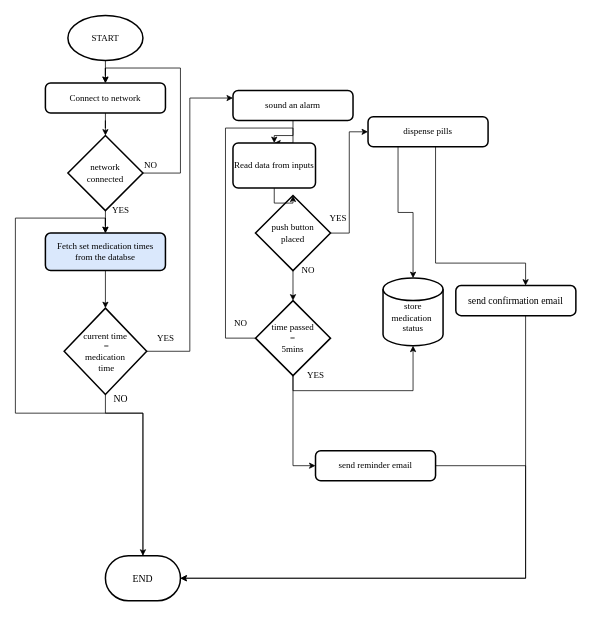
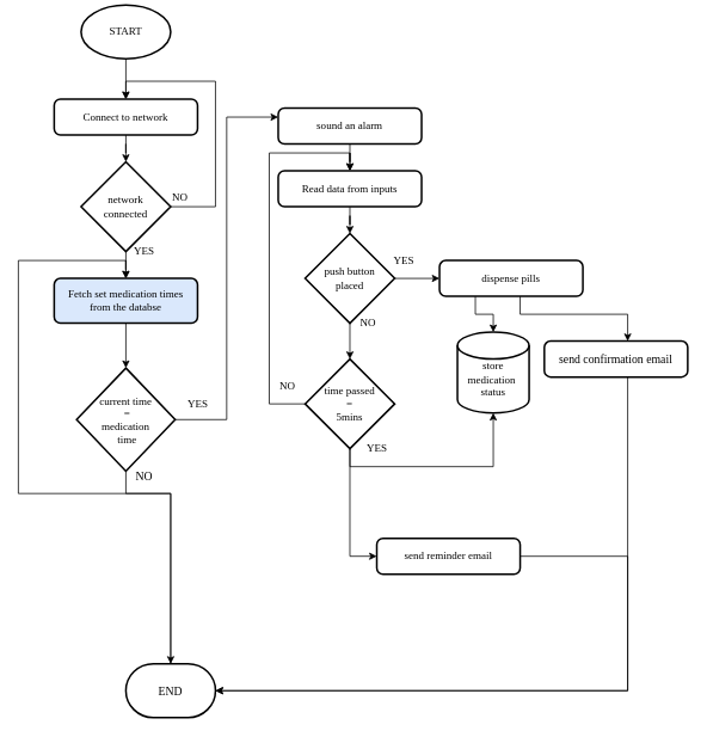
  <mxCell id="0" />
  <mxCell id="1" parent="0" />
  <mxCell id="2" style="edgeStyle=orthogonalEdgeStyle;rounded=0;orthogonalLoop=1;jettySize=auto;html=1;entryX=0.5;entryY=0;entryDx=0;entryDy=0;fontFamily=Times New Roman;" edge="1" parent="1" source="3" target="5"><mxGeometry relative="1" as="geometry" /></mxCell>
- <mxCell id="3" value="START" style="strokeWidth=2;html=1;shape=mxgraph.flowchart.start_1;whiteSpace=wrap;fontFamily=Times New Roman;" vertex="1" parent="1"><mxGeometry x="90" y="20" width="100" height="60" as="geometry" /></mxCell>
+ <mxCell id="3" value="START" style="strokeWidth=2;html=1;shape=mxgraph.flowchart.start_1;whiteSpace=wrap;fontFamily=Times New Roman;" vertex="1" parent="1"><mxGeometry x="90" y="5" width="100" height="60" as="geometry" /></mxCell>
  <mxCell id="4" value="" style="edgeStyle=orthogonalEdgeStyle;rounded=0;orthogonalLoop=1;jettySize=auto;html=1;fontFamily=Times New Roman;" edge="1" parent="1" source="5" target="8"><mxGeometry relative="1" as="geometry" /></mxCell>
  <mxCell id="5" value="Connect to network" style="rounded=1;whiteSpace=wrap;html=1;absoluteArcSize=1;arcSize=14;strokeWidth=2;fontFamily=Times New Roman;" vertex="1" parent="1"><mxGeometry x="60" y="110" width="160" height="40" as="geometry" /></mxCell>
  <mxCell id="6" style="edgeStyle=orthogonalEdgeStyle;rounded=0;orthogonalLoop=1;jettySize=auto;html=1;entryX=0.5;entryY=0;entryDx=0;entryDy=0;fontFamily=Times New Roman;" edge="1" parent="1" source="8" target="5"><mxGeometry relative="1" as="geometry"><Array as="points"><mxPoint x="240" y="230" /><mxPoint x="240" y="90" /><mxPoint x="140" y="90" /></Array></mxGeometry></mxCell>
  <mxCell id="7" style="edgeStyle=orthogonalEdgeStyle;rounded=0;orthogonalLoop=1;jettySize=auto;html=1;entryX=0.5;entryY=0;entryDx=0;entryDy=0;fontFamily=Times New Roman;" edge="1" parent="1" source="8" target="10"><mxGeometry relative="1" as="geometry" /></mxCell>
  <mxCell id="8" value="network &lt;br&gt;connected" style="strokeWidth=2;html=1;shape=mxgraph.flowchart.decision;whiteSpace=wrap;fontFamily=Times New Roman;" vertex="1" parent="1"><mxGeometry x="90" y="180" width="100" height="100" as="geometry" /></mxCell>
  <mxCell id="9" style="edgeStyle=orthogonalEdgeStyle;rounded=0;orthogonalLoop=1;jettySize=auto;html=1;entryX=0.5;entryY=0;entryDx=0;entryDy=0;fontFamily=Times New Roman;" edge="1" parent="1" source="10" target="13"><mxGeometry relative="1" as="geometry" /></mxCell>
  <mxCell id="10" value="Fetch set medication times&lt;br&gt;from the databse" style="rounded=1;whiteSpace=wrap;html=1;absoluteArcSize=1;arcSize=14;strokeWidth=2;fontFamily=Times New Roman;fillColor=#dae8fc;" vertex="1" parent="1"><mxGeometry x="60" y="310" width="160" height="50" as="geometry" /></mxCell>
  <mxCell id="11" style="edgeStyle=orthogonalEdgeStyle;rounded=0;orthogonalLoop=1;jettySize=auto;html=1;entryX=0;entryY=0.25;entryDx=0;entryDy=0;fontFamily=Times New Roman;" edge="1" parent="1" source="13" target="15"><mxGeometry relative="1" as="geometry" /></mxCell>
  <mxCell id="12" style="edgeStyle=orthogonalEdgeStyle;rounded=0;orthogonalLoop=1;jettySize=auto;html=1;entryX=0.5;entryY=0;entryDx=0;entryDy=0;entryPerimeter=0;fontFamily=Times New Roman;fontSize=13;" edge="1" parent="1" source="13" target="41"><mxGeometry relative="1" as="geometry"><Array as="points"><mxPoint x="140" y="550" /><mxPoint x="190" y="550" /></Array></mxGeometry></mxCell>
  <mxCell id="13" value="current time&lt;br&gt;&amp;nbsp;= &lt;br&gt;medication&lt;br&gt;&amp;nbsp;time" style="rhombus;whiteSpace=wrap;html=1;strokeWidth=2;fontFamily=Times New Roman;" vertex="1" parent="1"><mxGeometry x="85" y="410" width="110" height="115" as="geometry" /></mxCell>
  <mxCell id="14" value="" style="edgeStyle=orthogonalEdgeStyle;rounded=0;orthogonalLoop=1;jettySize=auto;html=1;fontFamily=Times New Roman;" edge="1" parent="1" source="15" target="30"><mxGeometry relative="1" as="geometry" /></mxCell>
  <mxCell id="15" value="sound an alarm" style="rounded=1;whiteSpace=wrap;html=1;absoluteArcSize=1;arcSize=14;strokeWidth=2;fontFamily=Times New Roman;" vertex="1" parent="1"><mxGeometry x="310" y="120" width="160" height="40" as="geometry" /></mxCell>
  <mxCell id="16" style="edgeStyle=orthogonalEdgeStyle;rounded=0;orthogonalLoop=1;jettySize=auto;html=1;exitX=1;exitY=0.5;exitDx=0;exitDy=0;exitPerimeter=0;entryX=0;entryY=0.5;entryDx=0;entryDy=0;fontFamily=Times New Roman;" edge="1" parent="1" source="18" target="21"><mxGeometry relative="1" as="geometry" /></mxCell>
  <mxCell id="17" style="edgeStyle=orthogonalEdgeStyle;rounded=0;orthogonalLoop=1;jettySize=auto;html=1;exitX=0.5;exitY=1;exitDx=0;exitDy=0;exitPerimeter=0;entryX=0.5;entryY=0;entryDx=0;entryDy=0;entryPerimeter=0;fontFamily=Times New Roman;" edge="1" parent="1" source="18" target="25"><mxGeometry relative="1" as="geometry" /></mxCell>
  <mxCell id="18" value="push button &lt;br&gt;placed" style="strokeWidth=2;html=1;shape=mxgraph.flowchart.decision;whiteSpace=wrap;fontFamily=Times New Roman;" vertex="1" parent="1"><mxGeometry x="340" y="260" width="100" height="100" as="geometry" /></mxCell>
  <mxCell id="19" style="edgeStyle=orthogonalEdgeStyle;rounded=0;orthogonalLoop=1;jettySize=auto;html=1;exitX=0.25;exitY=1;exitDx=0;exitDy=0;fontFamily=Times New Roman;" edge="1" parent="1" source="21" target="36"><mxGeometry relative="1" as="geometry" /></mxCell>
  <mxCell id="20" style="edgeStyle=orthogonalEdgeStyle;rounded=0;orthogonalLoop=1;jettySize=auto;html=1;fontFamily=Times New Roman;" edge="1" parent="1" source="21" target="38"><mxGeometry relative="1" as="geometry"><mxPoint x="580" y="340" as="sourcePoint" /><Array as="points"><mxPoint x="580" y="350" /><mxPoint x="700" y="350" /></Array></mxGeometry></mxCell>
- <mxCell id="21" value="dispense pills" style="rounded=1;whiteSpace=wrap;html=1;absoluteArcSize=1;arcSize=14;strokeWidth=2;fontFamily=Times New Roman;" vertex="1" parent="1"><mxGeometry x="490" y="155" width="160" height="40" as="geometry" /></mxCell>
+ <mxCell id="21" value="dispense pills" style="rounded=1;whiteSpace=wrap;html=1;absoluteArcSize=1;arcSize=14;strokeWidth=2;fontFamily=Times New Roman;" vertex="1" parent="1"><mxGeometry x="490" y="290" width="160" height="40" as="geometry" /></mxCell>
  <mxCell id="22" style="edgeStyle=orthogonalEdgeStyle;rounded=0;orthogonalLoop=1;jettySize=auto;html=1;entryX=0.5;entryY=0;entryDx=0;entryDy=0;fontFamily=Times New Roman;" edge="1" parent="1" source="25" target="30"><mxGeometry relative="1" as="geometry"><Array as="points"><mxPoint x="300" y="450" /><mxPoint x="300" y="170" /><mxPoint x="390" y="170" /></Array></mxGeometry></mxCell>
  <mxCell id="23" style="edgeStyle=orthogonalEdgeStyle;rounded=0;orthogonalLoop=1;jettySize=auto;html=1;exitX=0.5;exitY=1;exitDx=0;exitDy=0;exitPerimeter=0;entryX=0.5;entryY=1;entryDx=0;entryDy=0;entryPerimeter=0;fontFamily=Times New Roman;" edge="1" parent="1" source="25" target="36"><mxGeometry relative="1" as="geometry" /></mxCell>
  <mxCell id="24" style="edgeStyle=orthogonalEdgeStyle;rounded=0;orthogonalLoop=1;jettySize=auto;html=1;exitX=0.5;exitY=1;exitDx=0;exitDy=0;exitPerimeter=0;entryX=0;entryY=0.5;entryDx=0;entryDy=0;fontFamily=Times New Roman;" edge="1" parent="1" source="25" target="35"><mxGeometry relative="1" as="geometry" /></mxCell>
  <mxCell id="25" value="time passed &lt;br&gt;=&lt;br&gt;5mins" style="strokeWidth=2;html=1;shape=mxgraph.flowchart.decision;whiteSpace=wrap;fontFamily=Times New Roman;" vertex="1" parent="1"><mxGeometry x="340" y="400" width="100" height="100" as="geometry" /></mxCell>
  <mxCell id="26" value="YES" style="text;html=1;align=center;verticalAlign=middle;resizable=0;points=[];autosize=1;fontFamily=Times New Roman;" vertex="1" parent="1"><mxGeometry x="430" y="280" width="40" height="20" as="geometry" /></mxCell>
  <mxCell id="27" value="NO" style="text;html=1;align=center;verticalAlign=middle;resizable=0;points=[];autosize=1;fontFamily=Times New Roman;" vertex="1" parent="1"><mxGeometry x="395" y="350" width="30" height="20" as="geometry" /></mxCell>
  <mxCell id="28" value="YES" style="text;html=1;align=center;verticalAlign=middle;resizable=0;points=[];autosize=1;fontFamily=Times New Roman;" vertex="1" parent="1"><mxGeometry x="200" y="440" width="40" height="20" as="geometry" /></mxCell>
  <mxCell id="29" value="" style="edgeStyle=orthogonalEdgeStyle;rounded=0;orthogonalLoop=1;jettySize=auto;html=1;fontFamily=Times New Roman;" edge="1" parent="1" source="30" target="18"><mxGeometry relative="1" as="geometry" /></mxCell>
- <mxCell id="30" value="Read data from inputs" style="rounded=1;whiteSpace=wrap;html=1;absoluteArcSize=1;arcSize=14;strokeWidth=2;fontFamily=Times New Roman;" vertex="1" parent="1"><mxGeometry x="310" y="190" width="110" height="60" as="geometry" /></mxCell>
+ <mxCell id="30" value="Read data from inputs" style="rounded=1;whiteSpace=wrap;html=1;absoluteArcSize=1;arcSize=14;strokeWidth=2;fontFamily=Times New Roman;" vertex="1" parent="1"><mxGeometry x="310" y="190" width="160" height="40" as="geometry" /></mxCell>
  <mxCell id="31" value="NO" style="text;html=1;align=center;verticalAlign=middle;resizable=0;points=[];autosize=1;fontFamily=Times New Roman;" vertex="1" parent="1"><mxGeometry x="305" y="420" width="30" height="20" as="geometry" /></mxCell>
  <mxCell id="32" value="NO" style="text;html=1;align=center;verticalAlign=middle;resizable=0;points=[];autosize=1;fontFamily=Times New Roman;" vertex="1" parent="1"><mxGeometry x="185" y="210" width="30" height="20" as="geometry" /></mxCell>
  <mxCell id="33" value="YES" style="text;html=1;align=center;verticalAlign=middle;resizable=0;points=[];autosize=1;fontFamily=Times New Roman;" vertex="1" parent="1"><mxGeometry x="140" y="270" width="40" height="20" as="geometry" /></mxCell>
  <mxCell id="34" style="edgeStyle=orthogonalEdgeStyle;rounded=0;orthogonalLoop=1;jettySize=auto;html=1;entryX=1;entryY=0.5;entryDx=0;entryDy=0;entryPerimeter=0;fontFamily=Times New Roman;fontSize=13;" edge="1" parent="1" source="35" target="41"><mxGeometry relative="1" as="geometry"><Array as="points"><mxPoint x="700" y="620" /><mxPoint x="700" y="770" /></Array></mxGeometry></mxCell>
  <mxCell id="35" value="send reminder email" style="rounded=1;whiteSpace=wrap;html=1;absoluteArcSize=1;arcSize=14;strokeWidth=2;fontFamily=Times New Roman;" vertex="1" parent="1"><mxGeometry x="420" y="600" width="160" height="40" as="geometry" /></mxCell>
  <mxCell id="36" value="&lt;br&gt;store medication&amp;nbsp;&lt;br&gt;status" style="strokeWidth=2;html=1;shape=mxgraph.flowchart.database;whiteSpace=wrap;fontFamily=Times New Roman;" vertex="1" parent="1"><mxGeometry x="510" y="370" width="80" height="90" as="geometry" /></mxCell>
  <mxCell id="37" style="edgeStyle=orthogonalEdgeStyle;rounded=0;orthogonalLoop=1;jettySize=auto;html=1;entryX=1;entryY=0.5;entryDx=0;entryDy=0;entryPerimeter=0;fontFamily=Times New Roman;fontSize=13;" edge="1" parent="1" source="38" target="41"><mxGeometry relative="1" as="geometry"><Array as="points"><mxPoint x="700" y="770" /></Array></mxGeometry></mxCell>
  <mxCell id="38" value="send c&lt;span style=&quot;font-size: 13px; line-height: 107%;&quot;&gt;onfirmation&lt;/span&gt;&amp;nbsp;email" style="rounded=1;whiteSpace=wrap;html=1;absoluteArcSize=1;arcSize=14;strokeWidth=2;fontFamily=Times New Roman;fontSize=13;" vertex="1" parent="1"><mxGeometry x="607" y="380" width="160" height="40" as="geometry" /></mxCell>
  <mxCell id="39" value="YES" style="text;html=1;align=center;verticalAlign=middle;resizable=0;points=[];autosize=1;fontFamily=Times New Roman;" vertex="1" parent="1"><mxGeometry x="400" y="490" width="40" height="20" as="geometry" /></mxCell>
  <mxCell id="40" style="edgeStyle=orthogonalEdgeStyle;rounded=0;orthogonalLoop=1;jettySize=auto;html=1;exitX=0.5;exitY=0;exitDx=0;exitDy=0;exitPerimeter=0;entryX=0.5;entryY=0;entryDx=0;entryDy=0;fontFamily=Times New Roman;fontSize=13;" edge="1" parent="1" source="41" target="10"><mxGeometry relative="1" as="geometry"><Array as="points"><mxPoint x="190" y="550" /><mxPoint x="20" y="550" /><mxPoint x="20" y="290" /><mxPoint x="140" y="290" /></Array></mxGeometry></mxCell>
  <mxCell id="41" value="END" style="strokeWidth=2;html=1;shape=mxgraph.flowchart.terminator;whiteSpace=wrap;fontFamily=Times New Roman;fontSize=13;" vertex="1" parent="1"><mxGeometry x="140" y="740" width="100" height="60" as="geometry" /></mxCell>
  <mxCell id="42" value="NO" style="text;html=1;align=center;verticalAlign=middle;resizable=0;points=[];autosize=1;fontSize=13;fontFamily=Times New Roman;" vertex="1" parent="1"><mxGeometry x="145" y="520" width="30" height="20" as="geometry" /></mxCell>
